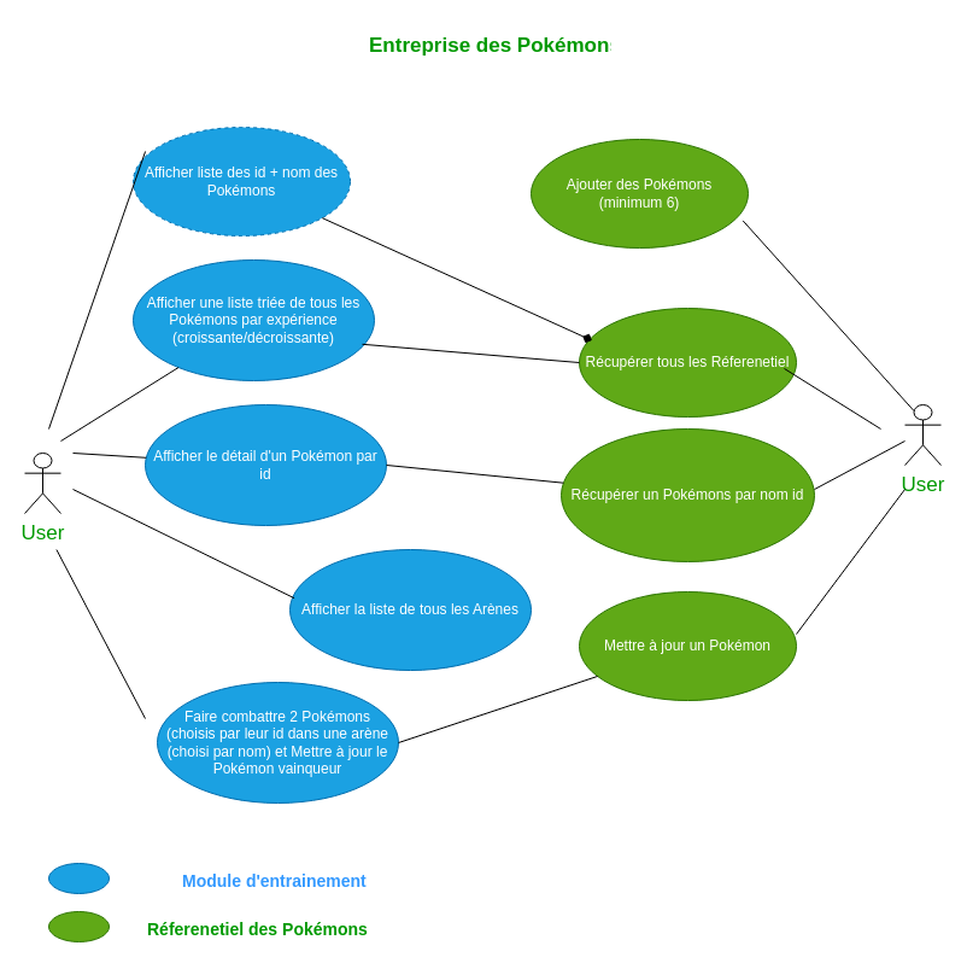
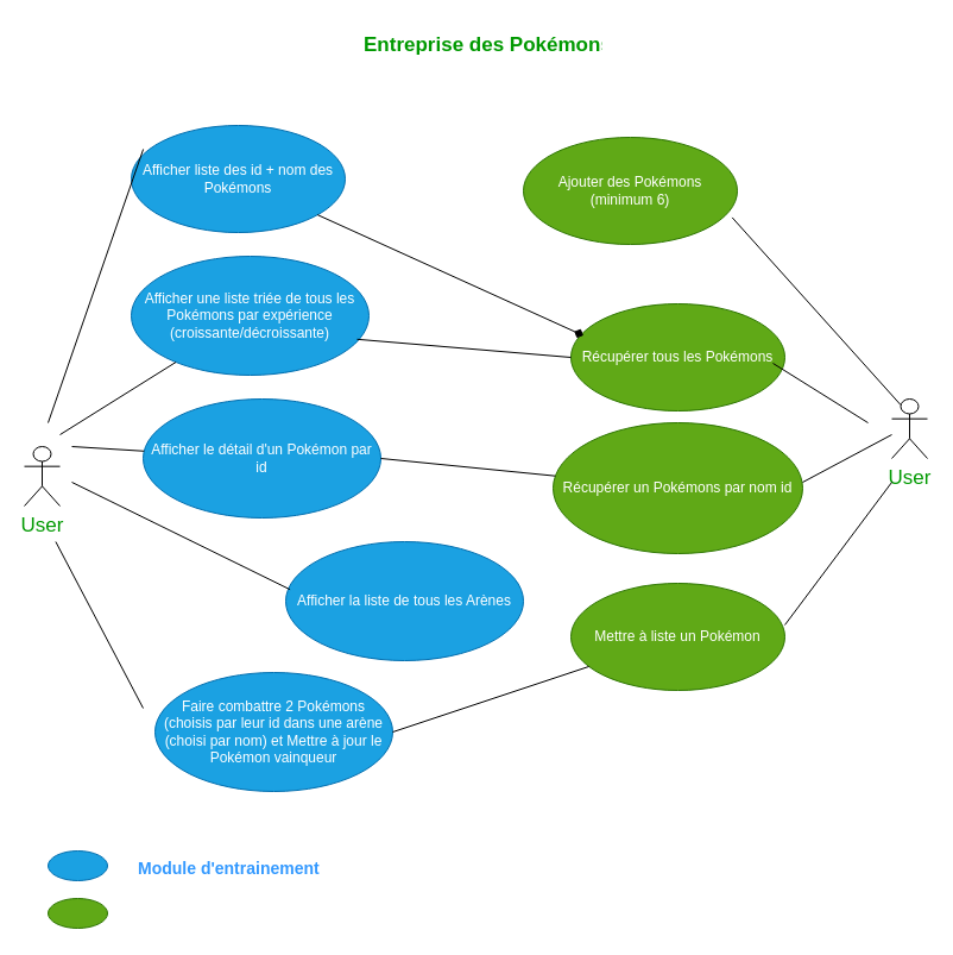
  <mxCell id="0" />
  <mxCell id="1" parent="0" />
- <mxCell id="2" value="Afficher liste des id + nom des Pokémons" style="ellipse;whiteSpace=wrap;html=1;fillColor=#1ba1e2;strokeColor=#006EAF;fontColor=#ffffff;flipV=1;dashed=1;" parent="1" vertex="1"><mxGeometry x="110" y="105" width="180" height="90" as="geometry" /></mxCell>
+ <mxCell id="2" value="Afficher liste des id + nom des Pokémons" style="ellipse;whiteSpace=wrap;html=1;fillColor=#1ba1e2;strokeColor=#006EAF;fontColor=#ffffff;flipV=1;" parent="1" vertex="1"><mxGeometry x="110" y="105" width="180" height="90" as="geometry" /></mxCell>
  <mxCell id="3" value="Afficher une liste triée de tous les Pokémons par expérience (croissante/décroissante)" style="ellipse;whiteSpace=wrap;html=1;fillColor=#1ba1e2;strokeColor=#006EAF;fontColor=#ffffff;" parent="1" vertex="1"><mxGeometry x="110" y="215" width="200" height="100" as="geometry" /></mxCell>
  <mxCell id="4" value="Afficher le détail d'un Pokémon par id" style="ellipse;whiteSpace=wrap;html=1;fillColor=#1ba1e2;strokeColor=#006EAF;fontColor=#ffffff;" parent="1" vertex="1"><mxGeometry x="120" y="335" width="200" height="100" as="geometry" /></mxCell>
  <mxCell id="5" value="Afficher la liste de tous les Arènes" style="ellipse;whiteSpace=wrap;html=1;fillColor=#1ba1e2;strokeColor=#006EAF;fontColor=#ffffff;" parent="1" vertex="1"><mxGeometry x="240" y="455" width="200" height="100" as="geometry" /></mxCell>
  <mxCell id="6" value="Faire combattre 2 Pokémons (choisis par leur id dans une arène (choisi par nom) et Mettre à jour le Pokémon vainqueur" style="ellipse;whiteSpace=wrap;html=1;fillColor=#1ba1e2;strokeColor=#006EAF;fontColor=#ffffff;" parent="1" vertex="1"><mxGeometry x="130" y="565" width="200" height="100" as="geometry" /></mxCell>
  <mxCell id="7" value="Ajouter des Pokémons&lt;br&gt;(minimum 6)" style="ellipse;whiteSpace=wrap;html=1;fillColor=#60a917;strokeColor=#2D7600;fontColor=#ffffff;" parent="1" vertex="1"><mxGeometry x="440" y="115" width="180" height="90" as="geometry" /></mxCell>
- <mxCell id="8" value="Récupérer tous les Réferenetiel" style="ellipse;whiteSpace=wrap;html=1;fillColor=#60a917;strokeColor=#2D7600;fontColor=#ffffff;" parent="1" vertex="1"><mxGeometry x="480" y="255" width="180" height="90" as="geometry" /></mxCell>
+ <mxCell id="8" value="Récupérer tous les Pokémons" style="ellipse;whiteSpace=wrap;html=1;fillColor=#60a917;strokeColor=#2D7600;fontColor=#ffffff;" parent="1" vertex="1"><mxGeometry x="480" y="255" width="180" height="90" as="geometry" /></mxCell>
  <mxCell id="9" value="Récupérer un Pokémons par nom id" style="ellipse;whiteSpace=wrap;html=1;fillColor=#60a917;strokeColor=#2D7600;fontColor=#ffffff;" parent="1" vertex="1"><mxGeometry x="465" y="355" width="210" height="110" as="geometry" /></mxCell>
- <mxCell id="10" value="Mettre à jour un Pokémon" style="ellipse;whiteSpace=wrap;html=1;fillColor=#60a917;strokeColor=#2D7600;fontColor=#ffffff;" parent="1" vertex="1"><mxGeometry x="480" y="490" width="180" height="90" as="geometry" /></mxCell>
+ <mxCell id="10" value="Mettre à liste un Pokémon" style="ellipse;whiteSpace=wrap;html=1;fillColor=#60a917;strokeColor=#2D7600;fontColor=#ffffff;" parent="1" vertex="1"><mxGeometry x="480" y="490" width="180" height="90" as="geometry" /></mxCell>
  <mxCell id="11" value="" style="ellipse;fillColor=#1ba1e2;strokeColor=#006EAF;fontColor=#ffffff;" parent="1" vertex="1"><mxGeometry x="40" y="715" width="50" height="25" as="geometry" /></mxCell>
- <mxCell id="12" value="Module d'entrainement" style="text;strokeColor=none;fillColor=none;align=left;verticalAlign=top;spacingLeft=4;spacingRight=4;overflow=hidden;rotatable=0;points=[[0,0.5],[1,0.5]];portConstraint=eastwest;fontStyle=1;fontColor=#3399FF;fontSize=14;" parent="1" vertex="1"><mxGeometry x="145" y="715" width="220" height="26" as="geometry" /></mxCell>
+ <mxCell id="12" value="Module d'entrainement" style="text;strokeColor=none;fillColor=none;align=left;verticalAlign=top;spacingLeft=4;spacingRight=4;overflow=hidden;rotatable=0;points=[[0,0.5],[1,0.5]];portConstraint=eastwest;fontStyle=1;fontColor=#3399FF;fontSize=14;" parent="1" vertex="1"><mxGeometry x="110" y="715" width="220" height="26" as="geometry" /></mxCell>
  <mxCell id="13" value="" style="ellipse;fillColor=#60a917;strokeColor=#2D7600;fontColor=#ffffff;" parent="1" vertex="1"><mxGeometry x="40" y="755" width="50" height="25" as="geometry" /></mxCell>
- <mxCell id="14" value="Réferenetiel des Pokémons" style="text;strokeColor=none;fillColor=none;align=left;verticalAlign=top;spacingLeft=4;spacingRight=4;overflow=hidden;rotatable=0;points=[[0,0.5],[1,0.5]];portConstraint=eastwest;fontStyle=1;fontColor=#009900;fontSize=14;" parent="1" vertex="1"><mxGeometry x="116" y="755" width="220" height="26" as="geometry" /></mxCell>
  <mxCell id="15" value="Entreprise des Pokémons" style="text;strokeColor=none;fillColor=none;align=left;verticalAlign=top;spacingLeft=4;spacingRight=4;overflow=hidden;rotatable=0;points=[[0,0.5],[1,0.5]];portConstraint=eastwest;fontSize=17;fontColor=#009900;fontStyle=1" parent="1" vertex="1"><mxGeometry x="300" y="20" width="210" height="26" as="geometry" /></mxCell>
  <mxCell id="16" value="User" style="shape=umlActor;verticalLabelPosition=bottom;verticalAlign=top;html=1;fontSize=17;fontColor=#009900;" parent="1" vertex="1"><mxGeometry x="20" y="375" width="30" height="50" as="geometry" /></mxCell>
  <mxCell id="17" value="" style="endArrow=diamond;html=1;fontSize=17;fontColor=#009900;entryX=0.058;entryY=0.296;entryDx=0;entryDy=0;entryPerimeter=0;" parent="1" source="2" target="8" edge="1"><mxGeometry width="50" height="50" relative="1" as="geometry"><mxPoint x="370" y="335" as="sourcePoint" /><mxPoint x="420" y="285" as="targetPoint" /></mxGeometry></mxCell>
  <mxCell id="18" value="" style="endArrow=none;html=1;fontSize=17;fontColor=#009900;entryX=0.056;entryY=0.778;entryDx=0;entryDy=0;entryPerimeter=0;" parent="1" target="2" edge="1"><mxGeometry width="50" height="50" relative="1" as="geometry"><mxPoint x="40" y="355" as="sourcePoint" /><mxPoint x="80" y="325" as="targetPoint" /></mxGeometry></mxCell>
  <mxCell id="19" value="" style="endArrow=none;html=1;fontSize=17;fontColor=#009900;" parent="1" target="3" edge="1"><mxGeometry width="50" height="50" relative="1" as="geometry"><mxPoint x="50" y="365" as="sourcePoint" /><mxPoint x="130.08" y="185.02" as="targetPoint" /></mxGeometry></mxCell>
  <mxCell id="20" value="" style="endArrow=none;html=1;fontSize=17;fontColor=#009900;" parent="1" target="4" edge="1"><mxGeometry width="50" height="50" relative="1" as="geometry"><mxPoint x="60" y="375" as="sourcePoint" /><mxPoint x="157.53" y="314.043" as="targetPoint" /></mxGeometry></mxCell>
  <mxCell id="21" value="" style="endArrow=none;html=1;fontSize=17;fontColor=#009900;entryX=0.018;entryY=0.402;entryDx=0;entryDy=0;entryPerimeter=0;" parent="1" target="5" edge="1"><mxGeometry width="50" height="50" relative="1" as="geometry"><mxPoint x="60" y="405" as="sourcePoint" /><mxPoint x="130.772" y="388.798" as="targetPoint" /></mxGeometry></mxCell>
  <mxCell id="22" value="" style="endArrow=none;html=1;fontSize=17;fontColor=#009900;" parent="1" edge="1"><mxGeometry width="50" height="50" relative="1" as="geometry"><mxPoint x="46.4" y="455" as="sourcePoint" /><mxPoint x="120" y="595" as="targetPoint" /></mxGeometry></mxCell>
  <mxCell id="23" value="" style="endArrow=none;html=1;fontSize=17;fontColor=#009900;entryX=0;entryY=0.5;entryDx=0;entryDy=0;" parent="1" target="8" edge="1"><mxGeometry width="50" height="50" relative="1" as="geometry"><mxPoint x="300" y="284.8" as="sourcePoint" /><mxPoint x="373.6" y="375" as="targetPoint" /></mxGeometry></mxCell>
  <mxCell id="24" value="" style="endArrow=none;html=1;fontSize=17;fontColor=#009900;" parent="1" target="9" edge="1"><mxGeometry width="50" height="50" relative="1" as="geometry"><mxPoint x="320" y="385" as="sourcePoint" /><mxPoint x="490" y="400.2" as="targetPoint" /></mxGeometry></mxCell>
  <mxCell id="25" value="" style="endArrow=none;html=1;fontSize=17;fontColor=#009900;exitX=1;exitY=0.5;exitDx=0;exitDy=0;" parent="1" source="6" target="10" edge="1"><mxGeometry width="50" height="50" relative="1" as="geometry"><mxPoint x="330" y="395" as="sourcePoint" /><mxPoint x="509.26" y="342.76" as="targetPoint" /></mxGeometry></mxCell>
  <mxCell id="26" value="User" style="shape=umlActor;verticalLabelPosition=bottom;verticalAlign=top;html=1;fontSize=17;fontColor=#009900;" parent="1" vertex="1"><mxGeometry x="750" y="335" width="30" height="50" as="geometry" /></mxCell>
  <mxCell id="27" value="" style="endArrow=none;html=1;fontSize=17;fontColor=#009900;exitX=0.976;exitY=0.749;exitDx=0;exitDy=0;exitPerimeter=0;entryX=0.25;entryY=0.1;entryDx=0;entryDy=0;entryPerimeter=0;" parent="1" source="7" target="26" edge="1"><mxGeometry width="50" height="50" relative="1" as="geometry"><mxPoint x="680" y="315" as="sourcePoint" /><mxPoint x="730" y="265" as="targetPoint" /></mxGeometry></mxCell>
  <mxCell id="28" value="" style="endArrow=none;html=1;fontSize=17;fontColor=#009900;exitX=0.976;exitY=0.749;exitDx=0;exitDy=0;exitPerimeter=0;" parent="1" edge="1"><mxGeometry width="50" height="50" relative="1" as="geometry"><mxPoint x="650" y="305" as="sourcePoint" /><mxPoint x="730" y="355" as="targetPoint" /></mxGeometry></mxCell>
  <mxCell id="29" value="" style="endArrow=none;html=1;fontSize=17;fontColor=#009900;exitX=0.976;exitY=0.749;exitDx=0;exitDy=0;exitPerimeter=0;" parent="1" edge="1"><mxGeometry width="50" height="50" relative="1" as="geometry"><mxPoint x="675" y="405" as="sourcePoint" /><mxPoint x="750" y="365" as="targetPoint" /></mxGeometry></mxCell>
  <mxCell id="30" value="" style="endArrow=none;html=1;fontSize=17;fontColor=#009900;exitX=0.976;exitY=0.749;exitDx=0;exitDy=0;exitPerimeter=0;" parent="1" edge="1"><mxGeometry width="50" height="50" relative="1" as="geometry"><mxPoint x="660" y="525" as="sourcePoint" /><mxPoint x="750" y="405" as="targetPoint" /></mxGeometry></mxCell>
